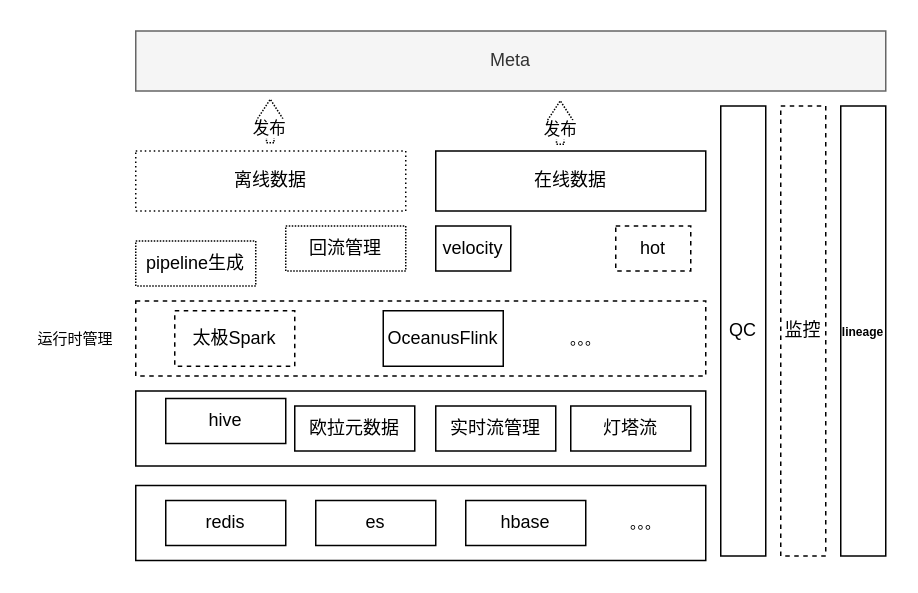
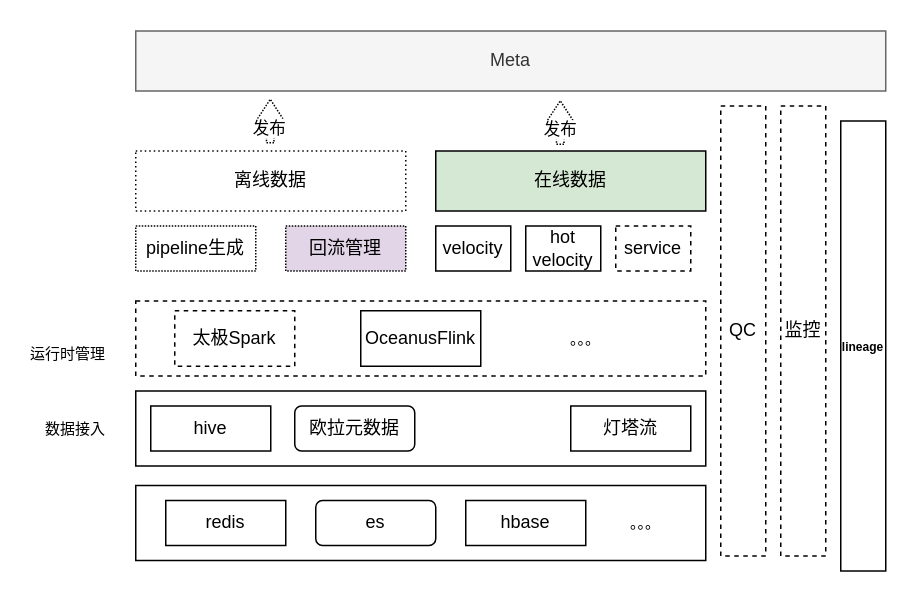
  <mxCell id="0" />
  <mxCell id="1" parent="0" />
  <mxCell id="2" value="Meta" style="rounded=0;whiteSpace=wrap;html=1;fillColor=#f5f5f5;strokeColor=#666666;fontColor=#333333;" vertex="1" parent="1"><mxGeometry x="90" y="20" width="500" height="40" as="geometry" /></mxCell>
- <mxCell id="3" value="在线数据" style="rounded=0;whiteSpace=wrap;html=1;" vertex="1" parent="1"><mxGeometry x="290" y="100" width="180" height="40" as="geometry" /></mxCell>
+ <mxCell id="3" value="在线数据" style="rounded=0;whiteSpace=wrap;html=1;fillColor=#d5e8d4;" vertex="1" parent="1"><mxGeometry x="290" y="100" width="180" height="40" as="geometry" /></mxCell>
  <mxCell id="4" value="离线数据" style="rounded=0;whiteSpace=wrap;html=1;dashed=1;dashPattern=1 2;" vertex="1" parent="1"><mxGeometry x="90" y="100" width="180" height="40" as="geometry" /></mxCell>
- <mxCell id="5" value="QC" style="rounded=0;whiteSpace=wrap;html=1;dashed=0;" vertex="1" parent="1"><mxGeometry x="480" y="70" width="30" height="300" as="geometry" /></mxCell>
+ <mxCell id="5" value="QC" style="rounded=0;whiteSpace=wrap;html=1;dashed=1;" vertex="1" parent="1"><mxGeometry x="480" y="70" width="30" height="300" as="geometry" /></mxCell>
  <mxCell id="6" value="监控" style="rounded=0;whiteSpace=wrap;html=1;dashed=1;" vertex="1" parent="1"><mxGeometry x="520" y="70" width="30" height="300" as="geometry" /></mxCell>
  <mxCell id="7" value="" style="shape=flexArrow;endArrow=classic;html=1;endWidth=12.414;endSize=4.379;width=5;dashed=1;dashPattern=1 1;" edge="1" parent="1"><mxGeometry width="50" height="50" relative="1" as="geometry"><mxPoint x="373" y="96" as="sourcePoint" /><mxPoint x="373" y="66" as="targetPoint" /></mxGeometry></mxCell>
  <mxCell id="8" value="发布" style="edgeLabel;html=1;align=center;verticalAlign=middle;resizable=0;points=[];" vertex="1" connectable="0" parent="7"><mxGeometry x="-0.284" y="1" relative="1" as="geometry"><mxPoint as="offset" /></mxGeometry></mxCell>
  <mxCell id="9" value="" style="shape=flexArrow;endArrow=classic;html=1;endWidth=12.414;endSize=4.379;width=5;dashed=1;dashPattern=1 1;" edge="1" parent="1"><mxGeometry width="50" height="50" relative="1" as="geometry"><mxPoint x="179.66" y="95" as="sourcePoint" /><mxPoint x="179.66" y="65" as="targetPoint" /></mxGeometry></mxCell>
  <mxCell id="10" value="发布" style="edgeLabel;html=1;align=center;verticalAlign=middle;resizable=0;points=[];" vertex="1" connectable="0" parent="9"><mxGeometry x="-0.284" y="1" relative="1" as="geometry"><mxPoint as="offset" /></mxGeometry></mxCell>
+ <mxCell id="11" value="hot velocity" style="rounded=0;whiteSpace=wrap;html=1;" vertex="1" parent="1"><mxGeometry x="350" y="150" width="50" height="30" as="geometry" /></mxCell>
  <mxCell id="12" value="velocity" style="rounded=0;whiteSpace=wrap;html=1;" vertex="1" parent="1"><mxGeometry x="290" y="150" width="50" height="30" as="geometry" /></mxCell>
- <mxCell id="13" value="pipeline生成" style="rounded=0;whiteSpace=wrap;html=1;dashed=1;dashPattern=1 1;" vertex="1" parent="1"><mxGeometry x="90" y="160" width="80" height="30" as="geometry" /></mxCell>
- <mxCell id="14" value="回流管理" style="rounded=0;whiteSpace=wrap;html=1;dashed=1;dashPattern=1 1;" vertex="1" parent="1"><mxGeometry x="190" y="150" width="80" height="30" as="geometry" /></mxCell>
- <mxCell id="15" value="&lt;font style=&quot;font-size: 8px&quot;&gt;&lt;b&gt;lineage&lt;/b&gt;&lt;/font&gt;" style="rounded=0;whiteSpace=wrap;html=1;" vertex="1" parent="1"><mxGeometry x="560" y="70" width="30" height="300" as="geometry" /></mxCell>
+ <mxCell id="13" value="pipeline生成" style="rounded=0;whiteSpace=wrap;html=1;dashed=1;dashPattern=1 1;" vertex="1" parent="1"><mxGeometry x="90" y="150" width="80" height="30" as="geometry" /></mxCell>
+ <mxCell id="14" value="回流管理" style="rounded=0;whiteSpace=wrap;html=1;dashed=1;dashPattern=1 1;fillColor=#e1d5e7;" vertex="1" parent="1"><mxGeometry x="190" y="150" width="80" height="30" as="geometry" /></mxCell>
+ <mxCell id="15" value="&lt;font style=&quot;font-size: 8px&quot;&gt;&lt;b&gt;lineage&lt;/b&gt;&lt;/font&gt;" style="rounded=0;whiteSpace=wrap;html=1;" vertex="1" parent="1"><mxGeometry x="560" y="80" width="30" height="300" as="geometry" /></mxCell>
  <mxCell id="16" value="" style="rounded=0;whiteSpace=wrap;html=1;" vertex="1" parent="1"><mxGeometry x="90" y="260" width="380" height="50" as="geometry" /></mxCell>
- <mxCell id="17" value="hive" style="rounded=0;whiteSpace=wrap;html=1;" vertex="1" parent="1"><mxGeometry x="110" y="265" width="80" height="30" as="geometry" /></mxCell>
- <mxCell id="18" value="欧拉元数据" style="rounded=0;whiteSpace=wrap;html=1;" vertex="1" parent="1"><mxGeometry x="196" y="270" width="80" height="30" as="geometry" /></mxCell>
- <mxCell id="19" value="实时流管理" style="rounded=0;whiteSpace=wrap;html=1;" vertex="1" parent="1"><mxGeometry x="290" y="270" width="80" height="30" as="geometry" /></mxCell>
+ <mxCell id="17" value="hive" style="rounded=0;whiteSpace=wrap;html=1;" vertex="1" parent="1"><mxGeometry x="100" y="270" width="80" height="30" as="geometry" /></mxCell>
+ <mxCell id="18" value="欧拉元数据" style="whiteSpace=wrap;html=1;rounded=1;" vertex="1" parent="1"><mxGeometry x="196" y="270" width="80" height="30" as="geometry" /></mxCell>
  <mxCell id="20" value="灯塔流" style="rounded=0;whiteSpace=wrap;html=1;" vertex="1" parent="1"><mxGeometry x="380" y="270" width="80" height="30" as="geometry" /></mxCell>
+ <mxCell id="21" value="&lt;font style=&quot;font-size: 10px&quot;&gt;数据接入&lt;/font&gt;" style="text;html=1;strokeColor=none;fillColor=none;align=center;verticalAlign=middle;whiteSpace=wrap;rounded=0;dashed=1;" vertex="1" parent="1"><mxGeometry x="20" y="272.5" width="60" height="25" as="geometry" /></mxCell>
  <mxCell id="22" value="" style="rounded=0;whiteSpace=wrap;html=1;" vertex="1" parent="1"><mxGeometry x="90" y="323" width="380" height="50" as="geometry" /></mxCell>
  <mxCell id="23" value="redis" style="rounded=0;whiteSpace=wrap;html=1;" vertex="1" parent="1"><mxGeometry x="110" y="333" width="80" height="30" as="geometry" /></mxCell>
- <mxCell id="24" value="es" style="rounded=0;whiteSpace=wrap;html=1;" vertex="1" parent="1"><mxGeometry x="210" y="333" width="80" height="30" as="geometry" /></mxCell>
+ <mxCell id="24" value="es" style="whiteSpace=wrap;html=1;rounded=1;" vertex="1" parent="1"><mxGeometry x="210" y="333" width="80" height="30" as="geometry" /></mxCell>
  <mxCell id="25" value="hbase" style="rounded=0;whiteSpace=wrap;html=1;" vertex="1" parent="1"><mxGeometry x="310" y="333" width="80" height="30" as="geometry" /></mxCell>
  <mxCell id="26" value="&lt;font style=&quot;font-size: 10px&quot;&gt;。。。&lt;/font&gt;" style="text;html=1;strokeColor=none;fillColor=none;align=center;verticalAlign=middle;whiteSpace=wrap;rounded=0;dashed=1;" vertex="1" parent="1"><mxGeometry x="400" y="335.5" width="60" height="25" as="geometry" /></mxCell>
  <mxCell id="27" value="" style="rounded=0;whiteSpace=wrap;html=1;dashed=1;" vertex="1" parent="1"><mxGeometry x="90" y="200" width="380" height="50" as="geometry" /></mxCell>
- <mxCell id="28" value="&lt;font style=&quot;font-size: 10px&quot;&gt;运行时管理&lt;/font&gt;" style="text;html=1;strokeColor=none;fillColor=none;align=center;verticalAlign=middle;whiteSpace=wrap;rounded=0;dashed=1;" vertex="1" parent="1"><mxGeometry x="20" y="212.5" width="60" height="25" as="geometry" /></mxCell>
+ <mxCell id="28" value="&lt;font style=&quot;font-size: 10px&quot;&gt;运行时管理&lt;/font&gt;" style="text;html=1;strokeColor=none;fillColor=none;align=center;verticalAlign=middle;whiteSpace=wrap;rounded=0;dashed=1;" vertex="1" parent="1"><mxGeometry x="15" y="222.5" width="60" height="25" as="geometry" /></mxCell>
  <mxCell id="29" value="太极Spark" style="rounded=0;whiteSpace=wrap;html=1;dashed=1;" vertex="1" parent="1"><mxGeometry x="116" y="206.5" width="80" height="37" as="geometry" /></mxCell>
- <mxCell id="30" value="OceanusFlink" style="rounded=0;whiteSpace=wrap;html=1;" vertex="1" parent="1"><mxGeometry x="255" y="206.5" width="80" height="37" as="geometry" /></mxCell>
+ <mxCell id="30" value="OceanusFlink" style="rounded=0;whiteSpace=wrap;html=1;" vertex="1" parent="1"><mxGeometry x="240" y="206.5" width="80" height="37" as="geometry" /></mxCell>
  <mxCell id="31" value="&lt;font style=&quot;font-size: 10px&quot;&gt;。。。&lt;/font&gt;" style="text;html=1;strokeColor=none;fillColor=none;align=center;verticalAlign=middle;whiteSpace=wrap;rounded=0;dashed=1;" vertex="1" parent="1"><mxGeometry x="360" y="212.5" width="60" height="25" as="geometry" /></mxCell>
- <mxCell id="32" value="hot" style="rounded=0;whiteSpace=wrap;html=1;dashed=1;" vertex="1" parent="1"><mxGeometry x="410" y="150" width="50" height="30" as="geometry" /></mxCell>
+ <mxCell id="32" value="service" style="rounded=0;whiteSpace=wrap;html=1;dashed=1;" vertex="1" parent="1"><mxGeometry x="410" y="150" width="50" height="30" as="geometry" /></mxCell>
